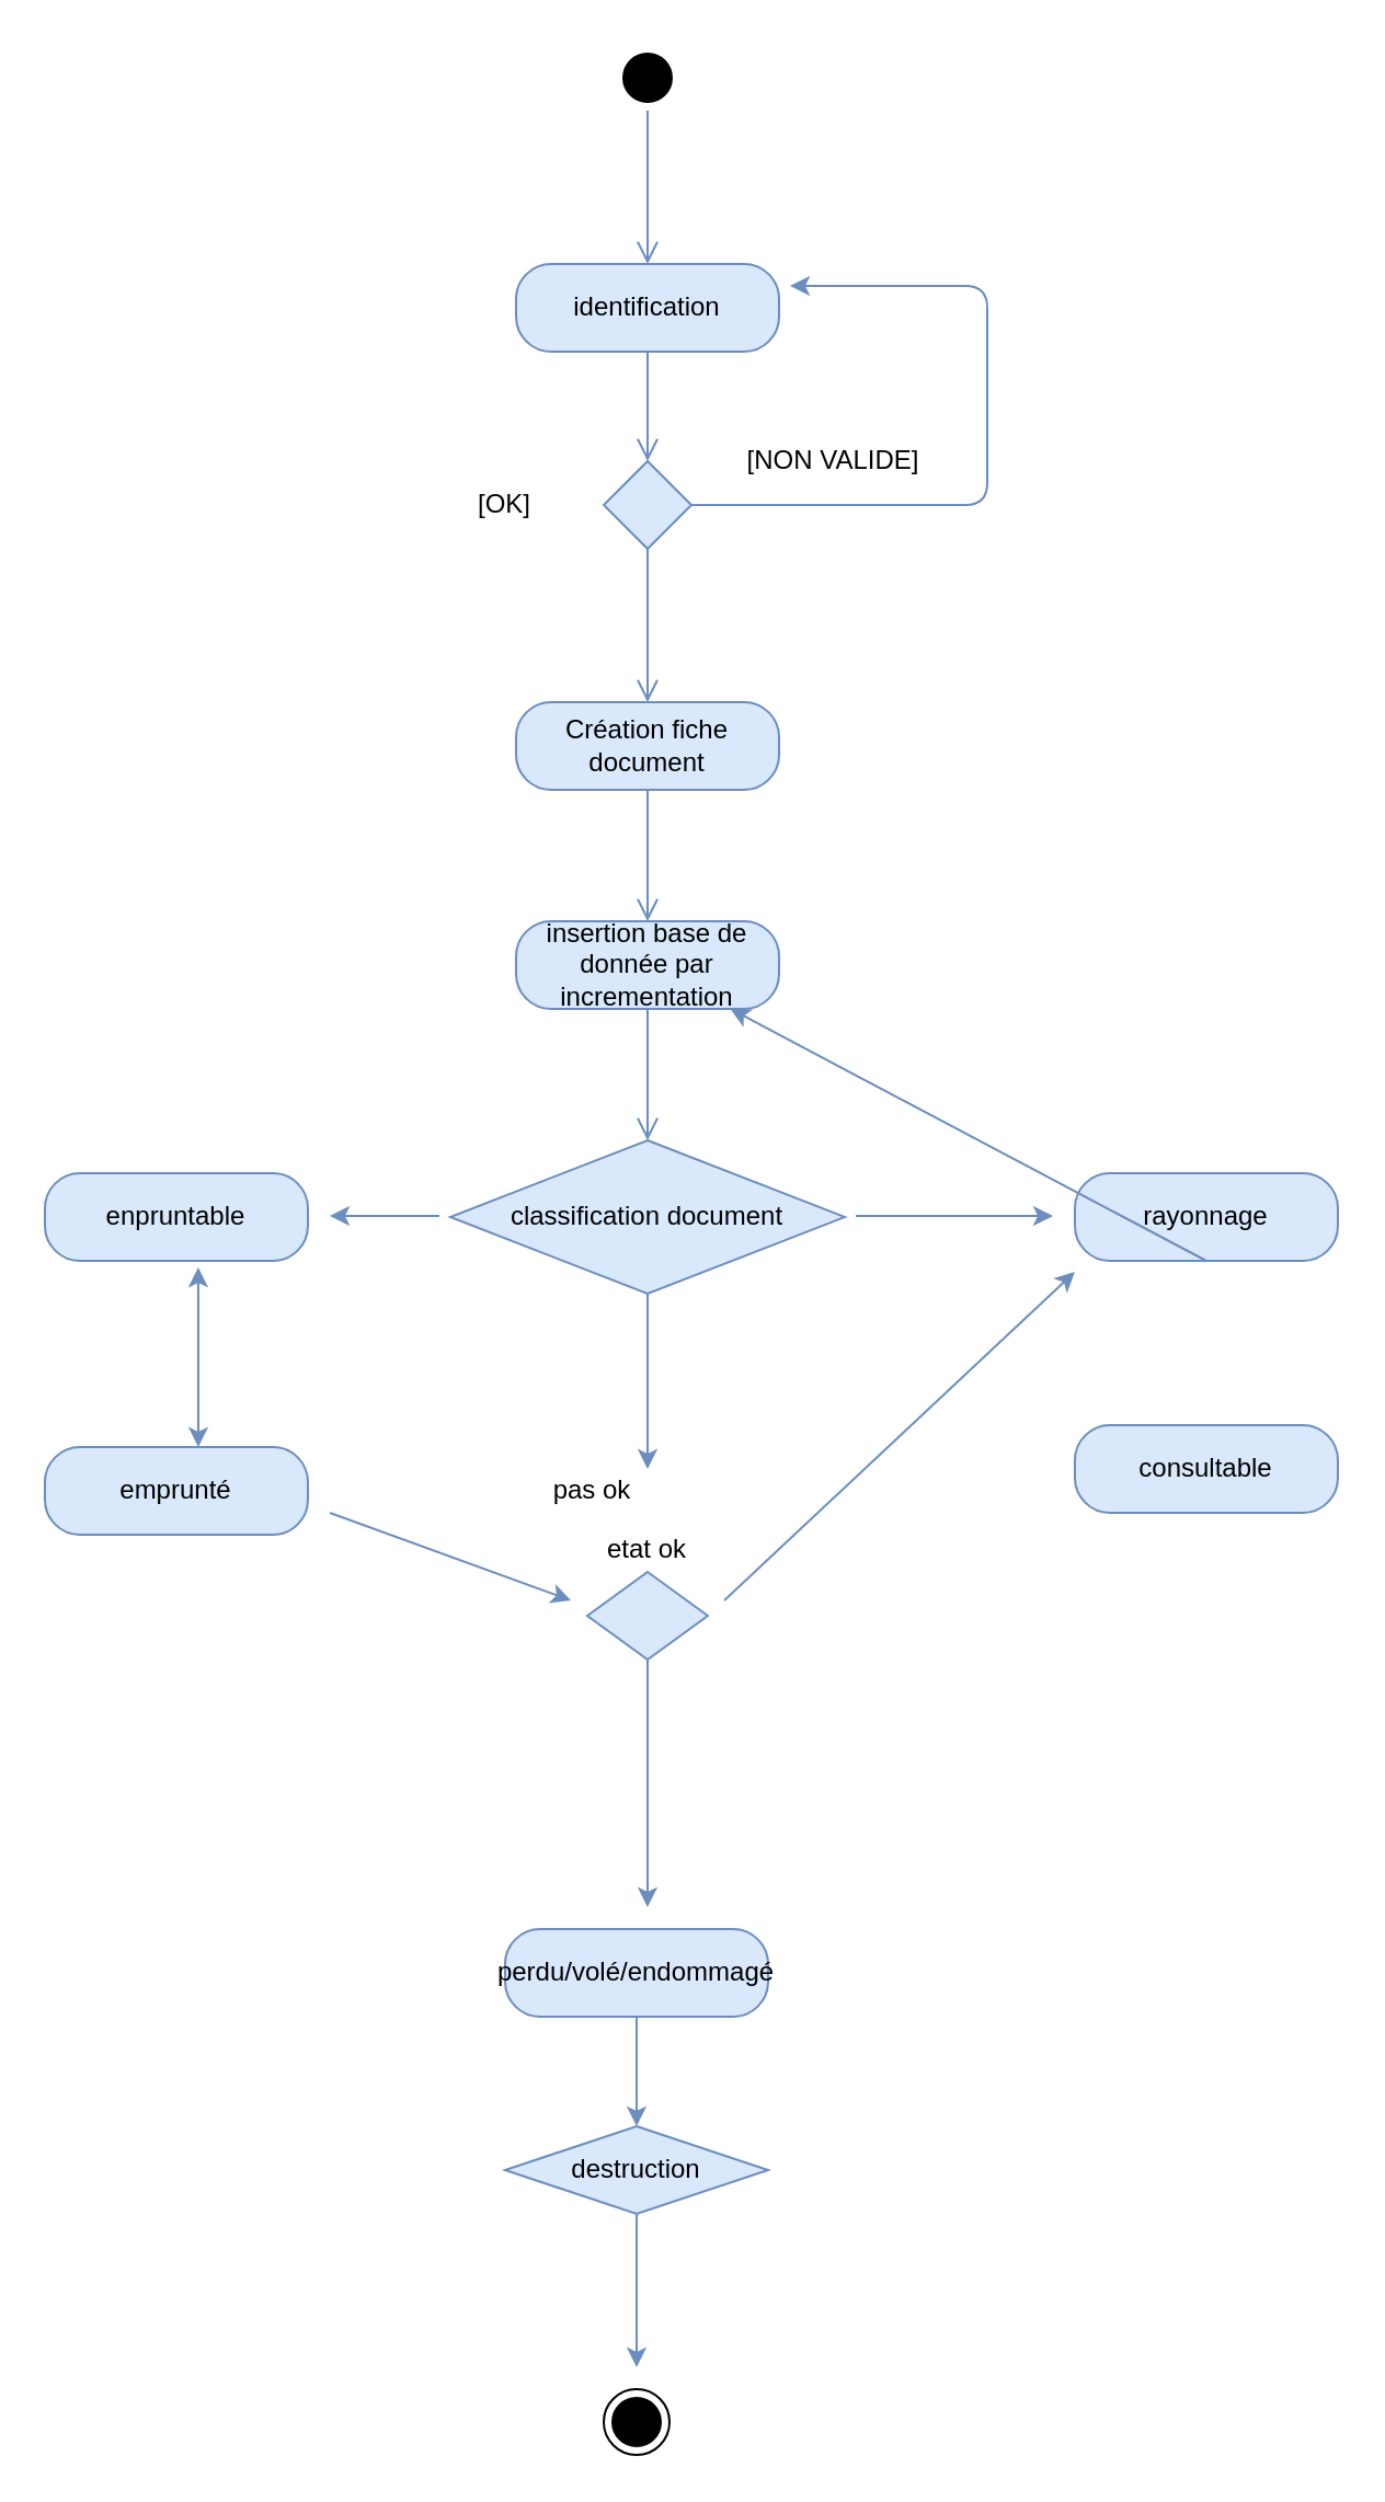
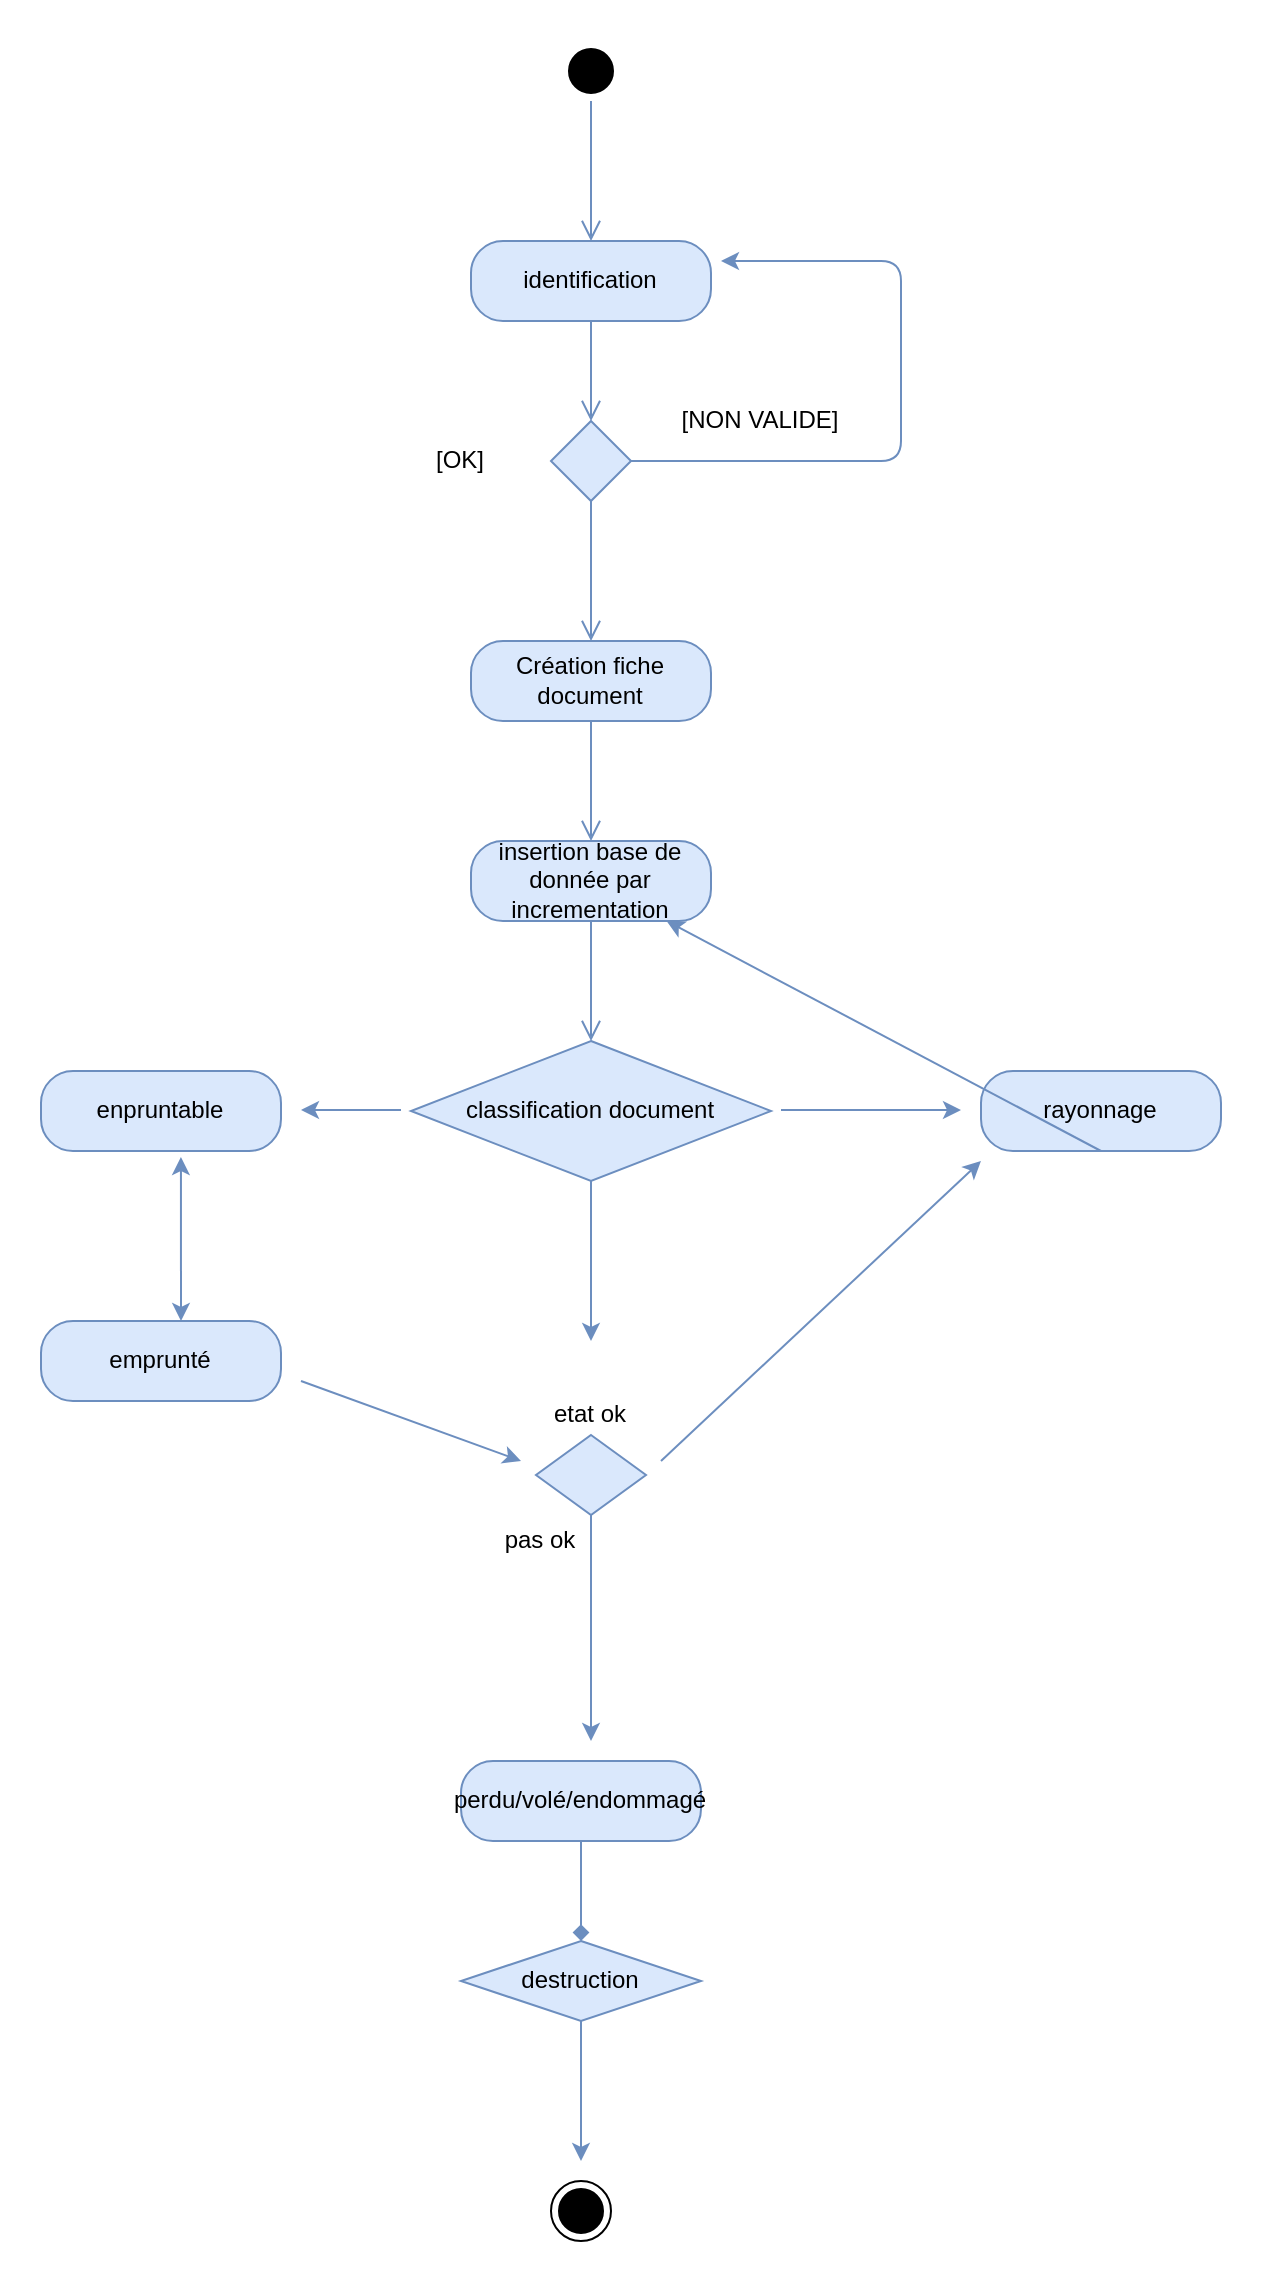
  <mxCell id="0" />
  <mxCell id="1" parent="0" />
  <mxCell id="2" value="" style="ellipse;html=1;shape=startState;fillColor=#000000;" parent="1" vertex="1"><mxGeometry x="280" y="20" width="30" height="30" as="geometry" /></mxCell>
  <mxCell id="3" value="" style="edgeStyle=orthogonalEdgeStyle;html=1;verticalAlign=bottom;endArrow=open;endSize=8;strokeColor=#6c8ebf;entryX=0.5;entryY=0;entryDx=0;entryDy=0;fillColor=#dae8fc;" parent="1" source="12" target="14" edge="1"><mxGeometry relative="1" as="geometry"><mxPoint x="295" y="200" as="targetPoint" /></mxGeometry></mxCell>
  <mxCell id="4" value="" style="edgeStyle=orthogonalEdgeStyle;html=1;verticalAlign=bottom;endArrow=open;endSize=8;strokeColor=#6c8ebf;entryX=0.5;entryY=0;entryDx=0;entryDy=0;fillColor=#dae8fc;" parent="1" source="14" edge="1"><mxGeometry relative="1" as="geometry"><mxPoint x="295" y="320" as="targetPoint" /></mxGeometry></mxCell>
  <mxCell id="5" value="Création fiche document" style="rounded=1;whiteSpace=wrap;html=1;arcSize=40;fillColor=#dae8fc;strokeColor=#6c8ebf;" parent="1" vertex="1"><mxGeometry x="235" y="320" width="120" height="40" as="geometry" /></mxCell>
  <mxCell id="6" value="" style="edgeStyle=orthogonalEdgeStyle;html=1;verticalAlign=bottom;endArrow=open;endSize=8;strokeColor=#6c8ebf;fillColor=#dae8fc;" parent="1" source="5" edge="1"><mxGeometry relative="1" as="geometry"><mxPoint x="295" y="420" as="targetPoint" /></mxGeometry></mxCell>
  <mxCell id="7" value="insertion base de donnée par incrementation" style="rounded=1;whiteSpace=wrap;html=1;arcSize=40;fillColor=#dae8fc;strokeColor=#6c8ebf;" parent="1" vertex="1"><mxGeometry x="235" y="420" width="120" height="40" as="geometry" /></mxCell>
  <mxCell id="8" value="" style="edgeStyle=orthogonalEdgeStyle;html=1;verticalAlign=bottom;endArrow=open;endSize=8;strokeColor=#6c8ebf;fillColor=#dae8fc;" parent="1" source="7" edge="1"><mxGeometry relative="1" as="geometry"><mxPoint x="295" y="520" as="targetPoint" /></mxGeometry></mxCell>
  <mxCell id="9" value="rayonnage" style="rounded=1;whiteSpace=wrap;html=1;arcSize=40;fillColor=#dae8fc;strokeColor=#6c8ebf;" parent="1" vertex="1"><mxGeometry x="490" y="535" width="120" height="40" as="geometry" /></mxCell>
  <mxCell id="10" value="" style="ellipse;html=1;shape=endState;fillColor=#000000;" parent="1" vertex="1"><mxGeometry x="275" y="1090" width="30" height="30" as="geometry" /></mxCell>
  <mxCell id="11" value="classification document" style="rhombus;whiteSpace=wrap;html=1;fillColor=#dae8fc;strokeColor=#6c8ebf;" parent="1" vertex="1"><mxGeometry x="205" y="520" width="180" height="70" as="geometry" /></mxCell>
  <mxCell id="12" value="identification" style="rounded=1;whiteSpace=wrap;html=1;arcSize=40;fillColor=#dae8fc;strokeColor=#6c8ebf;" parent="1" vertex="1"><mxGeometry x="235" y="120" width="120" height="40" as="geometry" /></mxCell>
  <mxCell id="13" value="" style="edgeStyle=orthogonalEdgeStyle;html=1;verticalAlign=bottom;endArrow=open;endSize=8;strokeColor=#6c8ebf;fillColor=#dae8fc;" parent="1" source="2" target="12" edge="1"><mxGeometry relative="1" as="geometry"><mxPoint x="295" y="200" as="targetPoint" /><mxPoint x="295" y="50" as="sourcePoint" /></mxGeometry></mxCell>
  <mxCell id="14" value="" style="rhombus;whiteSpace=wrap;html=1;fillColor=#dae8fc;strokeColor=#6c8ebf;" parent="1" vertex="1"><mxGeometry x="275" y="210" width="40" height="40" as="geometry" /></mxCell>
  <mxCell id="15" value="" style="edgeStyle=segmentEdgeStyle;endArrow=classic;html=1;fillColor=#dae8fc;strokeColor=#6c8ebf;" parent="1" source="14" edge="1"><mxGeometry width="50" height="50" relative="1" as="geometry"><mxPoint x="430" y="160" as="sourcePoint" /><mxPoint x="360" y="130" as="targetPoint" /><Array as="points"><mxPoint x="450" y="230" /><mxPoint x="450" y="130" /></Array></mxGeometry></mxCell>
  <mxCell id="16" value="[NON VALIDE]" style="text;html=1;strokeColor=none;fillColor=none;align=center;verticalAlign=middle;whiteSpace=wrap;rounded=0;" parent="1" vertex="1"><mxGeometry x="330" y="200" width="100" height="20" as="geometry" /></mxCell>
  <mxCell id="17" value="[OK]" style="text;html=1;strokeColor=none;fillColor=none;align=center;verticalAlign=middle;whiteSpace=wrap;rounded=0;" parent="1" vertex="1"><mxGeometry x="210" y="220" width="40" height="20" as="geometry" /></mxCell>
  <mxCell id="18" value="etat ok&lt;br&gt;" style="text;html=1;strokeColor=none;fillColor=none;align=center;verticalAlign=middle;whiteSpace=wrap;rounded=0;" parent="1" vertex="1"><mxGeometry x="275" y="697" width="40" height="20" as="geometry" /></mxCell>
  <mxCell id="19" value="" style="endArrow=classic;html=1;fillColor=#dae8fc;strokeColor=#6c8ebf;" parent="1" edge="1"><mxGeometry width="50" height="50" relative="1" as="geometry"><mxPoint x="390" y="554.5" as="sourcePoint" /><mxPoint x="480" y="554.5" as="targetPoint" /></mxGeometry></mxCell>
  <mxCell id="20" value="" style="rhombus;whiteSpace=wrap;html=1;fillColor=#dae8fc;strokeColor=#6c8ebf;" parent="1" vertex="1"><mxGeometry x="267.5" y="717" width="55" height="40" as="geometry" /></mxCell>
  <mxCell id="21" value="destruction" style="rhombus;whiteSpace=wrap;html=1;arcSize=40;fillColor=#dae8fc;strokeColor=#6c8ebf;" parent="1" vertex="1"><mxGeometry x="230" y="970" width="120" height="40" as="geometry" /></mxCell>
  <mxCell id="22" value="perdu/volé/endommagé" style="rounded=1;whiteSpace=wrap;html=1;arcSize=40;fillColor=#dae8fc;strokeColor=#6c8ebf;" parent="1" vertex="1"><mxGeometry x="230" y="880" width="120" height="40" as="geometry" /></mxCell>
  <mxCell id="23" value="enpruntable" style="rounded=1;whiteSpace=wrap;html=1;arcSize=40;fillColor=#dae8fc;strokeColor=#6c8ebf;" parent="1" vertex="1"><mxGeometry x="20" y="535" width="120" height="40" as="geometry" /></mxCell>
- <mxCell id="24" value="consultable" style="rounded=1;whiteSpace=wrap;html=1;arcSize=40;fillColor=#dae8fc;strokeColor=#6c8ebf;" parent="1" vertex="1"><mxGeometry x="490" y="650" width="120" height="40" as="geometry" /></mxCell>
  <mxCell id="25" value="emprunté" style="rounded=1;whiteSpace=wrap;html=1;arcSize=40;fillColor=#dae8fc;strokeColor=#6c8ebf;" parent="1" vertex="1"><mxGeometry x="20" y="660" width="120" height="40" as="geometry" /></mxCell>
  <mxCell id="26" value="" style="endArrow=classic;startArrow=classic;html=1;entryX=0.583;entryY=1.075;entryDx=0;entryDy=0;entryPerimeter=0;fillColor=#dae8fc;strokeColor=#6c8ebf;" parent="1" target="23" edge="1"><mxGeometry width="50" height="50" relative="1" as="geometry"><mxPoint x="90" y="660" as="sourcePoint" /><mxPoint x="140" y="610" as="targetPoint" /></mxGeometry></mxCell>
  <mxCell id="27" value="" style="endArrow=classic;html=1;fillColor=#dae8fc;strokeColor=#6c8ebf;" parent="1" edge="1"><mxGeometry width="50" height="50" relative="1" as="geometry"><mxPoint x="200" y="554.5" as="sourcePoint" /><mxPoint x="150" y="554.5" as="targetPoint" /></mxGeometry></mxCell>
  <mxCell id="28" value="" style="endArrow=classic;html=1;exitX=0.5;exitY=1;exitDx=0;exitDy=0;fillColor=#dae8fc;strokeColor=#6c8ebf;" parent="1" source="21" edge="1"><mxGeometry width="50" height="50" relative="1" as="geometry"><mxPoint x="265" y="1030" as="sourcePoint" /><mxPoint x="290" y="1080" as="targetPoint" /></mxGeometry></mxCell>
  <mxCell id="29" value="" style="endArrow=classic;html=1;exitX=0.5;exitY=1;exitDx=0;exitDy=0;fillColor=#dae8fc;strokeColor=#6c8ebf;" edge="1" parent="1" source="11"><mxGeometry width="50" height="50" relative="1" as="geometry"><mxPoint x="280" y="630" as="sourcePoint" /><mxPoint x="295" y="670" as="targetPoint" /></mxGeometry></mxCell>
  <mxCell id="30" value="" style="endArrow=classic;html=1;fillColor=#dae8fc;strokeColor=#6c8ebf;" edge="1" parent="1"><mxGeometry width="50" height="50" relative="1" as="geometry"><mxPoint x="150" y="690" as="sourcePoint" /><mxPoint x="260" y="730" as="targetPoint" /></mxGeometry></mxCell>
- <mxCell id="31" value="" style="endArrow=classic;html=1;exitX=0.5;exitY=1;exitDx=0;exitDy=0;entryX=0.5;entryY=0;entryDx=0;entryDy=0;fillColor=#dae8fc;strokeColor=#6c8ebf;" edge="1" parent="1" source="22" target="21"><mxGeometry width="50" height="50" relative="1" as="geometry"><mxPoint x="265" y="970" as="sourcePoint" /><mxPoint x="315" y="920" as="targetPoint" /></mxGeometry></mxCell>
+ <mxCell id="31" value="" style="endArrow=diamond;html=1;exitX=0.5;exitY=1;exitDx=0;exitDy=0;entryX=0.5;entryY=0;entryDx=0;entryDy=0;fillColor=#dae8fc;strokeColor=#6c8ebf;" edge="1" parent="1" source="22" target="21"><mxGeometry width="50" height="50" relative="1" as="geometry"><mxPoint x="265" y="970" as="sourcePoint" /><mxPoint x="315" y="920" as="targetPoint" /></mxGeometry></mxCell>
  <mxCell id="32" value="" style="endArrow=classic;html=1;fillColor=#dae8fc;strokeColor=#6c8ebf;" edge="1" parent="1"><mxGeometry width="50" height="50" relative="1" as="geometry"><mxPoint x="330" y="730" as="sourcePoint" /><mxPoint x="490" y="580" as="targetPoint" /></mxGeometry></mxCell>
  <mxCell id="33" value="" style="endArrow=classic;html=1;exitX=0.5;exitY=1;exitDx=0;exitDy=0;fillColor=#dae8fc;strokeColor=#6c8ebf;" edge="1" parent="1" source="9" target="7"><mxGeometry width="50" height="50" relative="1" as="geometry"><mxPoint x="570" y="620" as="sourcePoint" /><mxPoint x="620" y="570" as="targetPoint" /></mxGeometry></mxCell>
  <mxCell id="34" value="" style="endArrow=classic;html=1;exitX=0.5;exitY=1;exitDx=0;exitDy=0;fillColor=#dae8fc;strokeColor=#6c8ebf;" edge="1" parent="1" source="20"><mxGeometry width="50" height="50" relative="1" as="geometry"><mxPoint x="270" y="820" as="sourcePoint" /><mxPoint x="295" y="870" as="targetPoint" /></mxGeometry></mxCell>
- <mxCell id="35" value="pas ok" style="text;html=1;strokeColor=none;fillColor=none;align=center;verticalAlign=middle;whiteSpace=wrap;rounded=0;" vertex="1" parent="1"><mxGeometry x="250" y="670" width="40" height="20" as="geometry" /></mxCell>
+ <mxCell id="35" value="pas ok" style="text;html=1;strokeColor=none;fillColor=none;align=center;verticalAlign=middle;whiteSpace=wrap;rounded=0;" vertex="1" parent="1"><mxGeometry x="250" y="760" width="40" height="20" as="geometry" /></mxCell>
